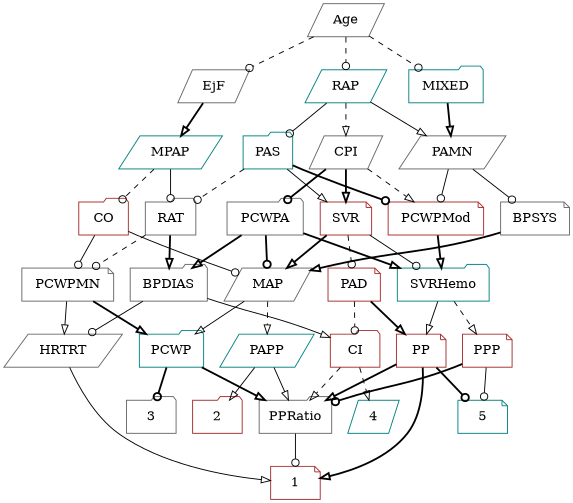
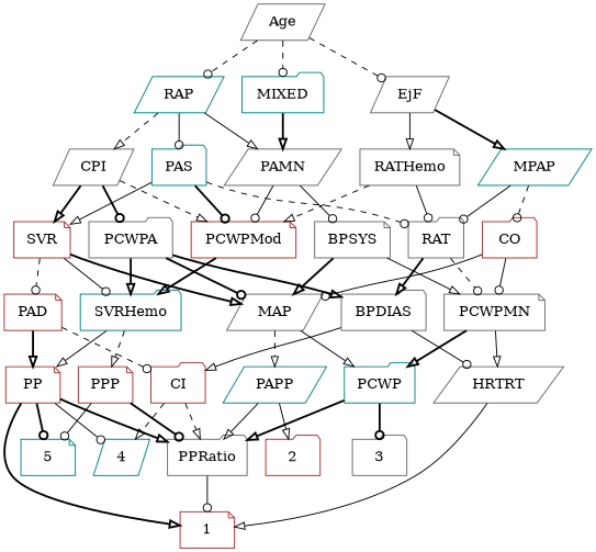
  strict digraph {
    node [color=gray40 shape=folder]
    edge [arrowhead=onormal style=solid]
    1 [color=brown height=0.5 shape=note width=0.75]
    2 [color=brown height=0.5 width=0.75]
    3 [height=0.5 width=0.75]
    4 [color=teal height=0.5 shape=parallelogram width=0.75]
    5 [color=teal height=0.5 shape=note width=0.75]
    Age [height=0.5 shape=parallelogram width=0.75]
    EjF [height=0.5 shape=parallelogram width=0.75]
    RAP [color=teal height=0.5 shape=parallelogram width=0.77632]
    MIXED [color=teal height=0.5 width=1.1193]
    MPAP [color=teal height=0.5 shape=parallelogram width=0.97491]
+   RATHemo [height=0.5 shape=note width=1.3721]
    PAS [color=teal height=0.5 width=0.75]
    PAMN [height=0.5 shape=parallelogram width=1.011]
    CPI [height=0.5 shape=parallelogram width=0.75]
    CO [color=brown height=0.5 width=0.75]
    RAT [height=0.5 width=0.75827]
    PCWPMod [color=brown height=0.5 shape=note width=1.4443]
    SVR [color=brown height=0.5 shape=note width=0.77632]
    BPSYS [height=0.5 shape=note width=1.0471]
    PCWPA [height=0.5 width=1.1555]
    PCWPMN [height=0.5 shape=note width=1.3902]
    MAP [height=0.5 shape=parallelogram width=0.84854]
    BPDIAS [height=0.5 width=1.1735]
    SVRHemo [color=teal height=0.5 width=1.3902]
    PAD [color=brown height=0.5 shape=note width=0.79437]
    PCWP [color=teal height=0.5 width=0.97491]
    HRTRT [height=0.5 shape=parallelogram width=1.1013]
    PAPP [color=teal height=0.5 shape=parallelogram width=0.88464]
    CI [color=brown height=0.5 width=0.75]
    PPRatio [height=0.5 width=1.1013]
    PP [color=brown height=0.5 shape=note width=0.75]
    PPP [color=brown height=0.5 shape=note width=0.75]
    Age -> EjF [arrowhead=odot style=dashed]
    Age -> RAP [arrowhead=odot style=dashed]
    Age -> MIXED [arrowhead=odot style=dashed]
    EjF -> MPAP [style=bold]
+   EjF -> RATHemo
    RAP -> PAS [arrowhead=odot]
    RAP -> PAMN
    RAP -> CPI [style=dashed]
    MIXED -> PAMN [style=bold]
    MPAP -> CO [arrowhead=odot style=dashed]
    MPAP -> RAT [arrowhead=odot]
+   RATHemo -> RAT [arrowhead=odot]
+   RATHemo -> PCWPMod [style=dashed]
    PAS -> RAT [arrowhead=odot style=dashed]
    PAS -> PCWPMod [arrowhead=odot style=bold]
    PAS -> SVR
    PAMN -> PCWPMod [arrowhead=odot]
    PAMN -> BPSYS [arrowhead=odot]
    CPI -> PCWPMod [style=dashed]
    CPI -> SVR [style=bold]
    CPI -> PCWPA [arrowhead=odot style=bold]
    CO -> PCWPMN [arrowhead=odot]
    CO -> MAP [arrowhead=odot]
    RAT -> PCWPMN [arrowhead=odot style=dashed]
    RAT -> BPDIAS [style=bold]
    PCWPMod -> SVRHemo [style=bold]
    SVR -> MAP [style=bold]
    SVR -> SVRHemo [arrowhead=odot]
    SVR -> PAD [arrowhead=odot style=dashed]
+   BPSYS -> PCWPMN
    BPSYS -> MAP [style=bold]
    PCWPA -> MAP [arrowhead=odot style=bold]
    PCWPA -> BPDIAS [style=bold]
    PCWPA -> SVRHemo [style=bold]
    PCWPMN -> PCWP [style=bold]
    PCWPMN -> HRTRT
    MAP -> PCWP
    MAP -> PAPP [style=dashed]
    BPDIAS -> HRTRT [arrowhead=odot]
    BPDIAS -> CI
    SVRHemo -> PP
    SVRHemo -> PPP [style=dashed]
    PAD -> CI [arrowhead=odot style=dashed]
    PAD -> PP [style=bold]
    PCWP -> 3 [arrowhead=odot style=bold]
    PCWP -> PPRatio [style=bold]
    HRTRT -> 1
    PAPP -> 2
    PAPP -> PPRatio
    CI -> 4 [style=dashed]
    CI -> PPRatio [style=dashed]
    PPRatio -> 1 [arrowhead=odot]
    PP -> 1 [style=bold]
+   PP -> 4 [arrowhead=odot]
    PP -> 5 [arrowhead=odot style=bold]
    PP -> PPRatio [style=bold]
    PPP -> 5 [arrowhead=odot]
    PPP -> PPRatio [arrowhead=odot style=bold]
  }
